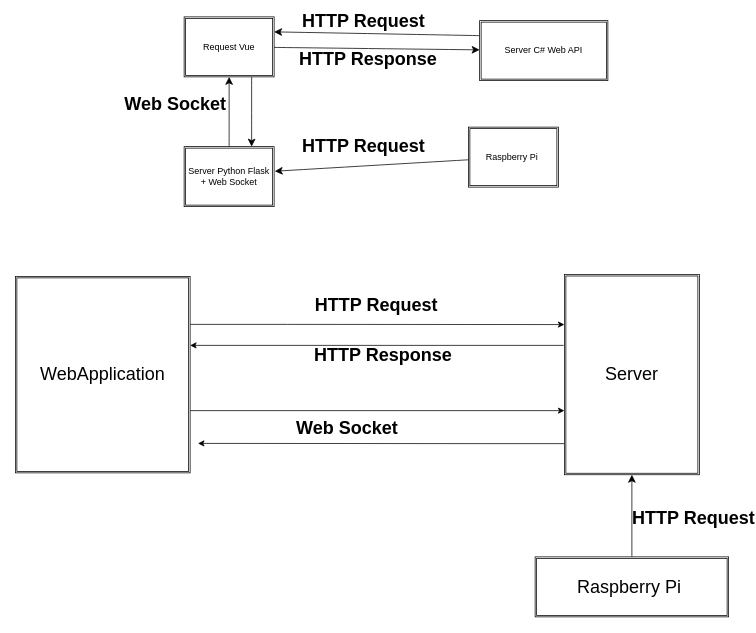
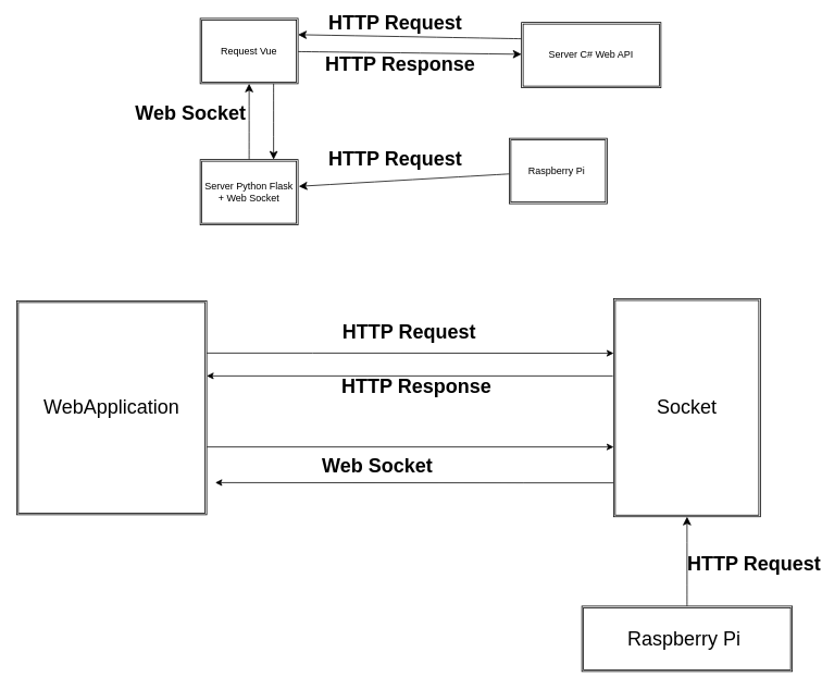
  <mxCell id="0" />
  <mxCell id="1" parent="0" />
  <mxCell id="2" value="Raspberry Pi&amp;nbsp;" style="shape=ext;double=1;rounded=0;whiteSpace=wrap;html=1;" parent="1" vertex="1"><mxGeometry x="624" y="169" width="120" height="80" as="geometry" /></mxCell>
  <mxCell id="3" style="edgeStyle=none;curved=1;rounded=0;orthogonalLoop=1;jettySize=auto;html=1;fontSize=12;startSize=8;endSize=8;" parent="1" source="5" target="7" edge="1"><mxGeometry relative="1" as="geometry" /></mxCell>
  <mxCell id="4" style="edgeStyle=none;curved=1;rounded=0;orthogonalLoop=1;jettySize=auto;html=1;exitX=0.75;exitY=1;exitDx=0;exitDy=0;entryX=0.75;entryY=0;entryDx=0;entryDy=0;fontSize=12;startSize=8;endSize=8;" parent="1" source="5" target="9" edge="1"><mxGeometry relative="1" as="geometry" /></mxCell>
  <mxCell id="5" value="Request Vue" style="shape=ext;double=1;rounded=0;whiteSpace=wrap;html=1;" parent="1" vertex="1"><mxGeometry x="245" y="22" width="120" height="80" as="geometry" /></mxCell>
  <mxCell id="6" style="edgeStyle=none;curved=1;rounded=0;orthogonalLoop=1;jettySize=auto;html=1;fontSize=12;startSize=8;endSize=8;exitX=0;exitY=0.25;exitDx=0;exitDy=0;entryX=1;entryY=0.25;entryDx=0;entryDy=0;" parent="1" source="7" target="5" edge="1"><mxGeometry relative="1" as="geometry"><mxPoint x="527.4" y="44.6" as="targetPoint" /></mxGeometry></mxCell>
  <mxCell id="7" value="Server C# Web API" style="shape=ext;double=1;rounded=0;whiteSpace=wrap;html=1;" parent="1" vertex="1"><mxGeometry x="639" y="27" width="171" height="80" as="geometry" /></mxCell>
  <mxCell id="8" style="edgeStyle=none;curved=1;rounded=0;orthogonalLoop=1;jettySize=auto;html=1;entryX=0.5;entryY=1;entryDx=0;entryDy=0;fontSize=12;startSize=8;endSize=8;" parent="1" source="9" target="5" edge="1"><mxGeometry relative="1" as="geometry" /></mxCell>
  <mxCell id="9" value="Server Python Flask + Web Socket" style="shape=ext;double=1;rounded=0;whiteSpace=wrap;html=1;" parent="1" vertex="1"><mxGeometry x="245" y="195" width="120" height="80" as="geometry" /></mxCell>
  <mxCell id="10" value="HTTP Request" style="text;strokeColor=none;fillColor=none;html=1;fontSize=24;fontStyle=1;verticalAlign=middle;align=center;" parent="1" vertex="1"><mxGeometry x="461" y="20" width="45" height="15" as="geometry" /></mxCell>
  <mxCell id="11" value="HTTP Response" style="text;strokeColor=none;fillColor=none;html=1;fontSize=24;fontStyle=1;verticalAlign=middle;align=center;" parent="1" vertex="1"><mxGeometry x="467" y="70" width="45" height="15" as="geometry" /></mxCell>
  <mxCell id="12" style="edgeStyle=none;curved=1;rounded=0;orthogonalLoop=1;jettySize=auto;html=1;entryX=1.007;entryY=0.41;entryDx=0;entryDy=0;entryPerimeter=0;fontSize=12;startSize=8;endSize=8;" parent="1" source="2" target="9" edge="1"><mxGeometry relative="1" as="geometry" /></mxCell>
  <mxCell id="13" value="HTTP Request" style="text;strokeColor=none;fillColor=none;html=1;fontSize=24;fontStyle=1;verticalAlign=middle;align=center;" parent="1" vertex="1"><mxGeometry x="433.5" y="175" width="100" height="40" as="geometry" /></mxCell>
  <mxCell id="14" value="Web Socket" style="text;strokeColor=none;fillColor=none;html=1;fontSize=24;fontStyle=1;verticalAlign=middle;align=center;" parent="1" vertex="1"><mxGeometry x="183" y="119" width="100" height="40" as="geometry" /></mxCell>
  <mxCell id="15" style="edgeStyle=none;curved=1;rounded=0;orthogonalLoop=1;jettySize=auto;html=1;exitX=0.75;exitY=1;exitDx=0;exitDy=0;fontSize=12;startSize=8;endSize=8;" parent="1" source="14" target="14" edge="1"><mxGeometry relative="1" as="geometry" /></mxCell>
  <mxCell id="16" style="edgeStyle=orthogonalEdgeStyle;rounded=0;orthogonalLoop=1;jettySize=auto;html=1;" edge="1" parent="1"><mxGeometry relative="1" as="geometry"><mxPoint x="253" y="547" as="sourcePoint" /><mxPoint x="752" y="547" as="targetPoint" /><Array as="points" /></mxGeometry></mxCell>
  <mxCell id="17" style="edgeStyle=orthogonalEdgeStyle;rounded=0;orthogonalLoop=1;jettySize=auto;html=1;entryX=0;entryY=0.25;entryDx=0;entryDy=0;" edge="1" parent="1" source="18" target="26"><mxGeometry relative="1" as="geometry"><Array as="points"><mxPoint x="383" y="432" /><mxPoint x="383" y="432" /></Array></mxGeometry></mxCell>
  <mxCell id="18" value="&lt;div style=&quot;text-align: justify;&quot;&gt;&lt;span style=&quot;font-size: 24px; background-color: initial;&quot;&gt;WebApplication&lt;/span&gt;&lt;/div&gt;" style="shape=ext;double=1;rounded=0;whiteSpace=wrap;html=1;" vertex="1" parent="1"><mxGeometry x="20" y="368" width="233" height="262" as="geometry" /></mxCell>
  <mxCell id="19" value="HTTP Request" style="text;strokeColor=none;fillColor=none;html=1;fontSize=24;fontStyle=1;verticalAlign=middle;align=center;" vertex="1" parent="1"><mxGeometry x="478" y="399" width="45" height="15" as="geometry" /></mxCell>
  <mxCell id="20" value="HTTP Response" style="text;strokeColor=none;fillColor=none;html=1;fontSize=24;fontStyle=1;verticalAlign=middle;align=center;" vertex="1" parent="1"><mxGeometry x="486.5" y="465" width="47" height="15" as="geometry" /></mxCell>
  <mxCell id="21" style="edgeStyle=none;curved=1;rounded=0;orthogonalLoop=1;jettySize=auto;html=1;entryX=0.5;entryY=1;entryDx=0;entryDy=0;fontSize=12;startSize=8;endSize=8;exitX=0.5;exitY=0;exitDx=0;exitDy=0;" edge="1" parent="1" source="27" target="26"><mxGeometry relative="1" as="geometry"><mxPoint x="638" y="651" as="sourcePoint" /><mxPoint x="380" y="650" as="targetPoint" /></mxGeometry></mxCell>
  <mxCell id="22" value="HTTP Request" style="text;strokeColor=none;fillColor=none;html=1;fontSize=24;fontStyle=1;verticalAlign=middle;align=center;" vertex="1" parent="1"><mxGeometry x="874" y="671" width="100" height="40" as="geometry" /></mxCell>
  <mxCell id="23" value="Web Socket" style="text;strokeColor=none;fillColor=none;html=1;fontSize=24;fontStyle=1;verticalAlign=middle;align=center;" vertex="1" parent="1"><mxGeometry x="412" y="550" width="100" height="40" as="geometry" /></mxCell>
  <mxCell id="24" style="edgeStyle=none;curved=1;rounded=0;orthogonalLoop=1;jettySize=auto;html=1;exitX=0.75;exitY=1;exitDx=0;exitDy=0;fontSize=12;startSize=8;endSize=8;" edge="1" source="23" target="23" parent="1"><mxGeometry relative="1" as="geometry" /></mxCell>
  <mxCell id="25" style="edgeStyle=orthogonalEdgeStyle;rounded=0;orthogonalLoop=1;jettySize=auto;html=1;entryX=1.045;entryY=0.85;entryDx=0;entryDy=0;entryPerimeter=0;" edge="1" parent="1" source="26" target="18"><mxGeometry relative="1" as="geometry"><mxPoint x="254.4" y="539.6" as="targetPoint" /><Array as="points"><mxPoint x="642" y="591" /><mxPoint x="642" y="591" /></Array></mxGeometry></mxCell>
- <mxCell id="26" value="&lt;font style=&quot;font-size: 24px;&quot;&gt;Server&lt;/font&gt;" style="shape=ext;double=1;rounded=0;whiteSpace=wrap;html=1;" vertex="1" parent="1"><mxGeometry x="752" y="365.5" width="180" height="267" as="geometry" /></mxCell>
+ <mxCell id="26" value="&lt;font style=&quot;font-size: 24px;&quot;&gt;Socket&lt;/font&gt;" style="shape=ext;double=1;rounded=0;whiteSpace=wrap;html=1;" vertex="1" parent="1"><mxGeometry x="752" y="365.5" width="180" height="267" as="geometry" /></mxCell>
  <mxCell id="27" value="&lt;font style=&quot;font-size: 24px;&quot;&gt;Raspberry Pi&amp;nbsp;&lt;/font&gt;" style="shape=ext;double=1;rounded=0;whiteSpace=wrap;html=1;" vertex="1" parent="1"><mxGeometry x="713" y="742" width="258" height="80" as="geometry" /></mxCell>
  <mxCell id="28" style="edgeStyle=orthogonalEdgeStyle;rounded=0;orthogonalLoop=1;jettySize=auto;html=1;" edge="1" parent="1"><mxGeometry relative="1" as="geometry"><mxPoint x="751" y="460" as="sourcePoint" /><mxPoint x="253" y="460" as="targetPoint" /></mxGeometry></mxCell>
